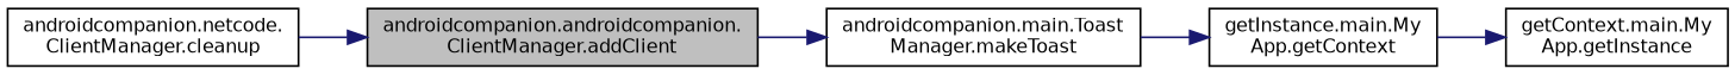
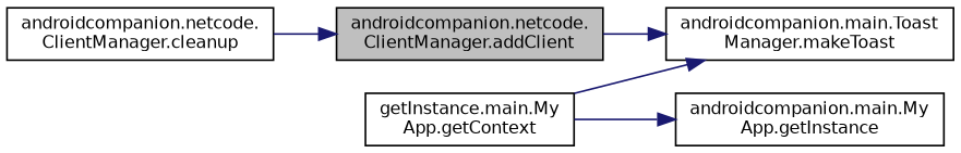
  digraph {
    rankdir=LR
    node [color=black fillcolor=white fontname=Helvetica fontsize=10 shape=record style=filled]
    edge [color=midnightblue fontname=Helvetica fontsize=10 labelfontname=Helvetica labelfontsize=10 style=solid]
-   n1 [fillcolor=grey75 fontcolor=black height=0.2 label="androidcompanion.androidcompanion.\lClientManager.addClient" width=0.4]
+   n1 [fillcolor=grey75 fontcolor=black height=0.2 label="androidcompanion.netcode.\lClientManager.addClient" width=0.4]
    n2 [height=0.2 label="androidcompanion.main.Toast\lManager.makeToast" width=0.4]
    n3 [height=0.2 label="androidcompanion.netcode.\lClientManager.cleanup" width=0.4]
    n4 [height=0.2 label="getInstance.main.My\lApp.getContext" width=0.4]
-   n5 [height=0.2 label="getContext.main.My\lApp.getInstance" width=0.4]
+   n5 [height=0.2 label="androidcompanion.main.My\lApp.getInstance" width=0.4]
    n1 -> n2
-   n2 -> n4
+   n4 -> n2
    n3 -> n1
    n4 -> n5
  }
